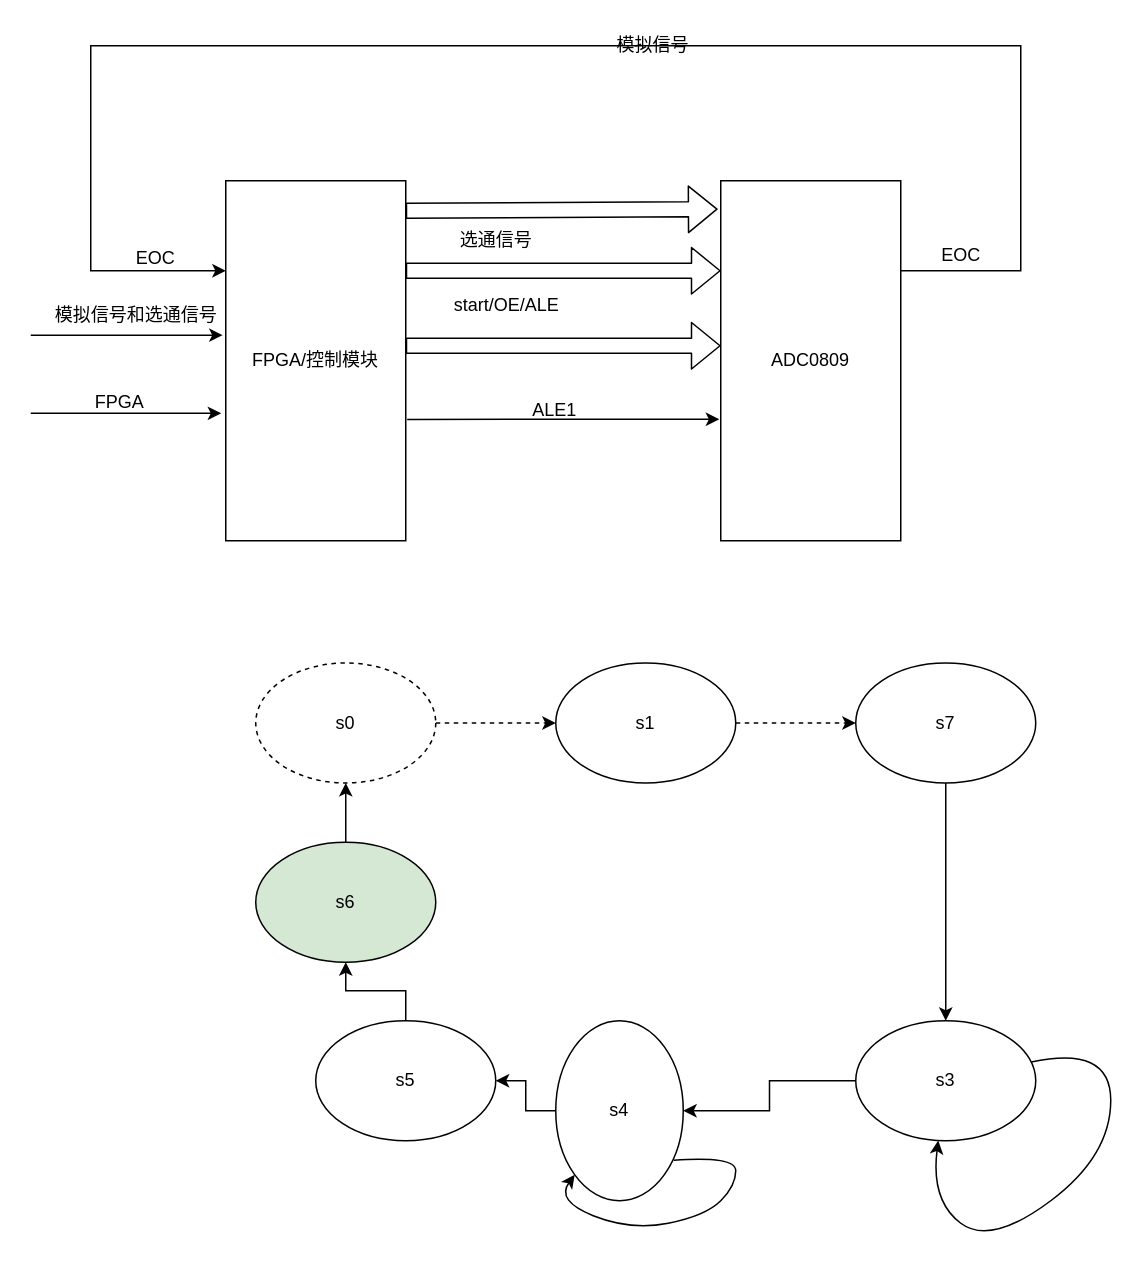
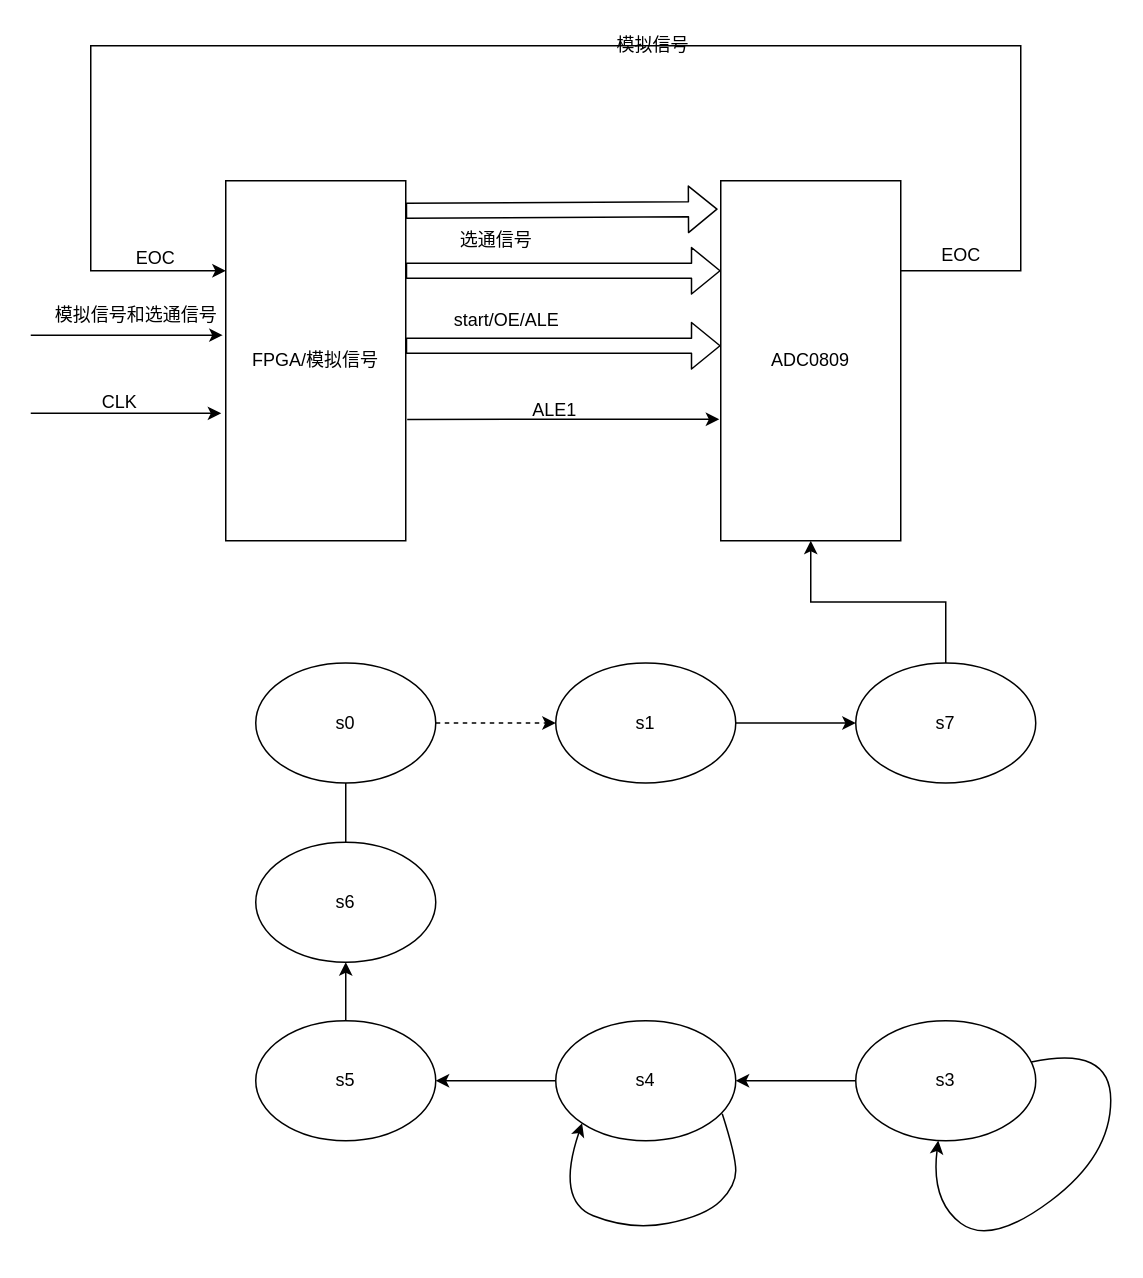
  <mxCell id="0" />
  <mxCell id="1" parent="0" />
  <mxCell id="2" style="edgeStyle=orthogonalEdgeStyle;rounded=0;orthogonalLoop=1;jettySize=auto;html=1;exitX=1;exitY=0.25;exitDx=0;exitDy=0;entryX=0;entryY=0.25;entryDx=0;entryDy=0;" edge="1" parent="1" source="3" target="4"><mxGeometry relative="1" as="geometry"><Array as="points"><mxPoint x="680" y="180" /><mxPoint x="680" y="30" /><mxPoint x="60" y="30" /><mxPoint x="60" y="180" /></Array></mxGeometry></mxCell>
  <mxCell id="3" value="ADC0809" style="rounded=0;whiteSpace=wrap;html=1;" vertex="1" parent="1"><mxGeometry x="480" y="120" width="120" height="240" as="geometry" /></mxCell>
- <mxCell id="4" value="FPGA/控制模块" style="rounded=0;whiteSpace=wrap;html=1;" vertex="1" parent="1"><mxGeometry x="150" y="120" width="120" height="240" as="geometry" /></mxCell>
+ <mxCell id="4" value="FPGA/模拟信号" style="rounded=0;whiteSpace=wrap;html=1;" vertex="1" parent="1"><mxGeometry x="150" y="120" width="120" height="240" as="geometry" /></mxCell>
  <mxCell id="5" value="" style="shape=flexArrow;endArrow=classic;html=1;exitX=1;exitY=0.083;exitDx=0;exitDy=0;exitPerimeter=0;entryX=-0.017;entryY=0.079;entryDx=0;entryDy=0;entryPerimeter=0;" edge="1" parent="1" source="4" target="3"><mxGeometry width="50" height="50" relative="1" as="geometry"><mxPoint x="320" y="190" as="sourcePoint" /><mxPoint x="370" y="140" as="targetPoint" /></mxGeometry></mxCell>
  <mxCell id="6" value="模拟信号" style="text;html=1;strokeColor=none;fillColor=none;align=center;verticalAlign=middle;whiteSpace=wrap;rounded=0;" vertex="1" parent="1"><mxGeometry x="395" y="20" width="80" height="20" as="geometry" /></mxCell>
  <mxCell id="7" value="" style="shape=flexArrow;endArrow=classic;html=1;exitX=1;exitY=0.25;exitDx=0;exitDy=0;entryX=0;entryY=0.25;entryDx=0;entryDy=0;" edge="1" parent="1" source="4" target="3"><mxGeometry width="50" height="50" relative="1" as="geometry"><mxPoint x="300" y="210" as="sourcePoint" /><mxPoint x="350" y="160" as="targetPoint" /></mxGeometry></mxCell>
  <mxCell id="8" value="选通信号" style="text;html=1;align=center;verticalAlign=middle;resizable=0;points=[];;autosize=1;" vertex="1" parent="1"><mxGeometry x="300" y="150" width="60" height="20" as="geometry" /></mxCell>
  <mxCell id="9" value="" style="shape=flexArrow;endArrow=classic;html=1;exitX=1;exitY=0.25;exitDx=0;exitDy=0;entryX=0;entryY=0.25;entryDx=0;entryDy=0;" edge="1" parent="1"><mxGeometry width="50" height="50" relative="1" as="geometry"><mxPoint x="270" y="230" as="sourcePoint" /><mxPoint x="480" y="230" as="targetPoint" /></mxGeometry></mxCell>
- <mxCell id="10" value="start/OE/ALE" style="text;html=1;align=center;verticalAlign=middle;resizable=0;points=[];;autosize=1;" vertex="1" parent="1"><mxGeometry x="292" y="193" width="90" height="20" as="geometry" /></mxCell>
+ <mxCell id="10" value="start/OE/ALE" style="text;html=1;align=center;verticalAlign=middle;resizable=0;points=[];;autosize=1;" vertex="1" parent="1"><mxGeometry x="292" y="203" width="90" height="20" as="geometry" /></mxCell>
  <mxCell id="11" value="EOC" style="text;html=1;align=center;verticalAlign=middle;resizable=0;points=[];;autosize=1;" vertex="1" parent="1"><mxGeometry x="620" y="160" width="40" height="20" as="geometry" /></mxCell>
  <mxCell id="12" value="EOC" style="text;html=1;align=center;verticalAlign=middle;resizable=0;points=[];;autosize=1;" vertex="1" parent="1"><mxGeometry x="83" y="162" width="40" height="20" as="geometry" /></mxCell>
  <mxCell id="13" value="" style="endArrow=classic;html=1;entryX=-0.017;entryY=0.429;entryDx=0;entryDy=0;entryPerimeter=0;" edge="1" parent="1" target="4"><mxGeometry width="50" height="50" relative="1" as="geometry"><mxPoint x="20" y="223" as="sourcePoint" /><mxPoint x="70" y="220" as="targetPoint" /></mxGeometry></mxCell>
  <mxCell id="14" value="模拟信号和选通信号" style="text;html=1;align=center;verticalAlign=middle;resizable=0;points=[];;autosize=1;" vertex="1" parent="1"><mxGeometry x="30" y="200" width="120" height="20" as="geometry" /></mxCell>
  <mxCell id="15" value="" style="endArrow=classic;html=1;entryX=-0.025;entryY=0.646;entryDx=0;entryDy=0;entryPerimeter=0;" edge="1" parent="1" target="4"><mxGeometry width="50" height="50" relative="1" as="geometry"><mxPoint x="20" y="275" as="sourcePoint" /><mxPoint x="60" y="280" as="targetPoint" /></mxGeometry></mxCell>
- <mxCell id="16" value="FPGA" style="text;html=1;align=center;verticalAlign=middle;resizable=0;points=[];;autosize=1;" vertex="1" parent="1"><mxGeometry x="59" y="258" width="40" height="20" as="geometry" /></mxCell>
+ <mxCell id="16" value="CLK" style="text;html=1;align=center;verticalAlign=middle;resizable=0;points=[];;autosize=1;" vertex="1" parent="1"><mxGeometry x="59" y="258" width="40" height="20" as="geometry" /></mxCell>
  <mxCell id="17" value="" style="endArrow=classic;html=1;exitX=1.008;exitY=0.663;exitDx=0;exitDy=0;exitPerimeter=0;" edge="1" parent="1" source="4"><mxGeometry width="50" height="50" relative="1" as="geometry"><mxPoint x="380" y="370" as="sourcePoint" /><mxPoint x="479" y="279" as="targetPoint" /></mxGeometry></mxCell>
  <mxCell id="18" value="ALE1" style="text;html=1;align=center;verticalAlign=middle;resizable=0;points=[];;autosize=1;" vertex="1" parent="1"><mxGeometry x="344" y="263" width="50" height="20" as="geometry" /></mxCell>
  <mxCell id="19" value="" style="edgeStyle=orthogonalEdgeStyle;rounded=0;orthogonalLoop=1;jettySize=auto;html=1;dashed=1;" edge="1" parent="1" source="20" target="22"><mxGeometry relative="1" as="geometry" /></mxCell>
- <mxCell id="20" value="s0" style="ellipse;whiteSpace=wrap;html=1;dashed=1;" vertex="1" parent="1"><mxGeometry x="170" y="441.5" width="120" height="80" as="geometry" /></mxCell>
- <mxCell id="21" value="" style="edgeStyle=orthogonalEdgeStyle;rounded=0;orthogonalLoop=1;jettySize=auto;html=1;dashed=1;" edge="1" parent="1" source="22" target="24"><mxGeometry relative="1" as="geometry" /></mxCell>
+ <mxCell id="20" value="s0" style="ellipse;whiteSpace=wrap;html=1;" vertex="1" parent="1"><mxGeometry x="170" y="441.5" width="120" height="80" as="geometry" /></mxCell>
+ <mxCell id="21" value="" style="edgeStyle=orthogonalEdgeStyle;rounded=0;orthogonalLoop=1;jettySize=auto;html=1;" edge="1" parent="1" source="22" target="24"><mxGeometry relative="1" as="geometry" /></mxCell>
  <mxCell id="22" value="s1" style="ellipse;whiteSpace=wrap;html=1;" vertex="1" parent="1"><mxGeometry x="370" y="441.5" width="120" height="80" as="geometry" /></mxCell>
- <mxCell id="23" value="" style="edgeStyle=orthogonalEdgeStyle;rounded=0;orthogonalLoop=1;jettySize=auto;html=1;" edge="1" parent="1" source="24" target="26"><mxGeometry relative="1" as="geometry" /></mxCell>
+ <mxCell id="23" value="" style="edgeStyle=orthogonalEdgeStyle;rounded=0;orthogonalLoop=1;jettySize=auto;html=1;" edge="1" parent="1" source="24" target="3"><mxGeometry relative="1" as="geometry" /></mxCell>
  <mxCell id="24" value="s7" style="ellipse;whiteSpace=wrap;html=1;" vertex="1" parent="1"><mxGeometry x="570" y="441.5" width="120" height="80" as="geometry" /></mxCell>
  <mxCell id="25" value="" style="edgeStyle=orthogonalEdgeStyle;rounded=0;orthogonalLoop=1;jettySize=auto;html=1;" edge="1" parent="1" source="26" target="28"><mxGeometry relative="1" as="geometry" /></mxCell>
  <mxCell id="26" value="s3" style="ellipse;whiteSpace=wrap;html=1;" vertex="1" parent="1"><mxGeometry x="570" y="680" width="120" height="80" as="geometry" /></mxCell>
  <mxCell id="27" value="" style="edgeStyle=orthogonalEdgeStyle;rounded=0;orthogonalLoop=1;jettySize=auto;html=1;" edge="1" parent="1" source="28" target="30"><mxGeometry relative="1" as="geometry" /></mxCell>
- <mxCell id="28" value="s4" style="ellipse;whiteSpace=wrap;html=1;" vertex="1" parent="1"><mxGeometry x="370" y="680" width="85" height="120" as="geometry" /></mxCell>
+ <mxCell id="28" value="s4" style="ellipse;whiteSpace=wrap;html=1;" vertex="1" parent="1"><mxGeometry x="370" y="680" width="120" height="80" as="geometry" /></mxCell>
  <mxCell id="29" style="edgeStyle=orthogonalEdgeStyle;rounded=0;orthogonalLoop=1;jettySize=auto;html=1;exitX=0.5;exitY=0;exitDx=0;exitDy=0;entryX=0.5;entryY=1;entryDx=0;entryDy=0;" edge="1" parent="1" source="30" target="32"><mxGeometry relative="1" as="geometry" /></mxCell>
- <mxCell id="30" value="s5" style="ellipse;whiteSpace=wrap;html=1;" vertex="1" parent="1"><mxGeometry x="210" y="680" width="120" height="80" as="geometry" /></mxCell>
- <mxCell id="31" style="edgeStyle=orthogonalEdgeStyle;rounded=0;orthogonalLoop=1;jettySize=auto;html=1;exitX=0.5;exitY=0;exitDx=0;exitDy=0;entryX=0.5;entryY=1;entryDx=0;entryDy=0;" edge="1" parent="1" source="32" target="20"><mxGeometry relative="1" as="geometry" /></mxCell>
- <mxCell id="32" value="s6" style="ellipse;whiteSpace=wrap;html=1;fillColor=#d5e8d4;" vertex="1" parent="1"><mxGeometry x="170" y="561" width="120" height="80" as="geometry" /></mxCell>
+ <mxCell id="30" value="s5" style="ellipse;whiteSpace=wrap;html=1;" vertex="1" parent="1"><mxGeometry x="170" y="680" width="120" height="80" as="geometry" /></mxCell>
+ <mxCell id="31" style="edgeStyle=orthogonalEdgeStyle;rounded=0;orthogonalLoop=1;jettySize=auto;html=1;exitX=0.5;exitY=0;exitDx=0;exitDy=0;entryX=0.5;entryY=1;entryDx=0;entryDy=0;endArrow=none;" edge="1" parent="1" source="32" target="20"><mxGeometry relative="1" as="geometry" /></mxCell>
+ <mxCell id="32" value="s6" style="ellipse;whiteSpace=wrap;html=1;" vertex="1" parent="1"><mxGeometry x="170" y="561" width="120" height="80" as="geometry" /></mxCell>
  <mxCell id="33" value="" style="curved=1;endArrow=classic;html=1;" edge="1" parent="1" source="26" target="26"><mxGeometry width="50" height="50" relative="1" as="geometry"><mxPoint x="650" y="670" as="sourcePoint" /><mxPoint x="640" y="840" as="targetPoint" /><Array as="points"><mxPoint x="740" y="696" /><mxPoint x="740" y="770" /><mxPoint x="660" y="830" /><mxPoint x="620" y="800" /></Array></mxGeometry></mxCell>
  <mxCell id="34" value="" style="curved=1;endArrow=classic;html=1;exitX=0.925;exitY=0.775;exitDx=0;exitDy=0;exitPerimeter=0;entryX=0;entryY=1;entryDx=0;entryDy=0;" edge="1" parent="1" source="28" target="28"><mxGeometry width="50" height="50" relative="1" as="geometry"><mxPoint x="477.024" y="781.558" as="sourcePoint" /><mxPoint x="415.017" y="833.862" as="targetPoint" /><Array as="points"><mxPoint x="490" y="770" /><mxPoint x="490" y="790" /><mxPoint x="470" y="810" /><mxPoint x="420" y="820" /><mxPoint x="370" y="800" /></Array></mxGeometry></mxCell>
